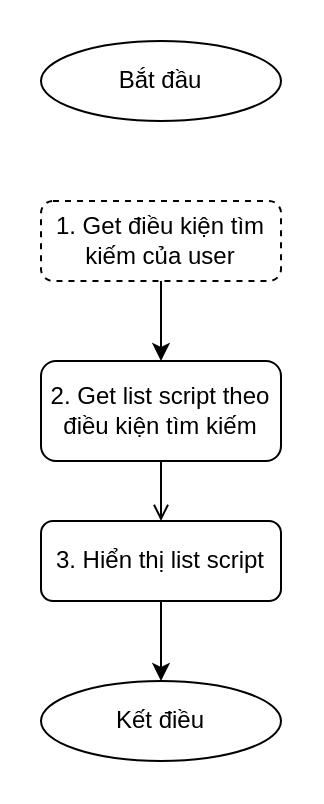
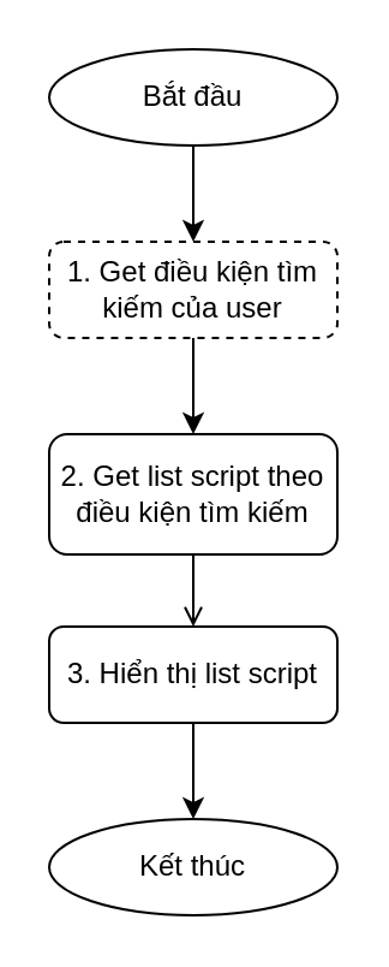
  <mxCell id="0" />
  <mxCell id="1" parent="0" />
+ <mxCell id="2" style="edgeStyle=orthogonalEdgeStyle;rounded=0;orthogonalLoop=1;jettySize=auto;html=1;exitX=0.5;exitY=1;exitDx=0;exitDy=0;" edge="1" parent="1" source="3" target="5"><mxGeometry relative="1" as="geometry" /></mxCell>
  <mxCell id="3" value="Bắt đầu" style="ellipse;whiteSpace=wrap;html=1;" vertex="1" parent="1"><mxGeometry x="20" y="20" width="120" height="40" as="geometry" /></mxCell>
  <mxCell id="4" style="edgeStyle=orthogonalEdgeStyle;rounded=0;orthogonalLoop=1;jettySize=auto;html=1;exitX=0.5;exitY=1;exitDx=0;exitDy=0;entryX=0.5;entryY=0;entryDx=0;entryDy=0;" edge="1" parent="1" source="5" target="7"><mxGeometry relative="1" as="geometry" /></mxCell>
  <mxCell id="5" value="1. Get điều kiện tìm kiếm của user" style="rounded=1;whiteSpace=wrap;html=1;fontSize=12;glass=0;strokeWidth=1;shadow=0;dashed=1;" vertex="1" parent="1"><mxGeometry x="20" y="100" width="120" height="40" as="geometry" /></mxCell>
  <mxCell id="6" style="edgeStyle=orthogonalEdgeStyle;rounded=0;orthogonalLoop=1;jettySize=auto;html=1;exitX=0.5;exitY=1;exitDx=0;exitDy=0;entryX=0.5;entryY=0;entryDx=0;entryDy=0;endArrow=open;" edge="1" parent="1" source="7" target="9"><mxGeometry relative="1" as="geometry" /></mxCell>
  <mxCell id="7" value="2. Get list script theo điều kiện tìm kiếm" style="rounded=1;whiteSpace=wrap;html=1;fontSize=12;glass=0;strokeWidth=1;shadow=0;" vertex="1" parent="1"><mxGeometry x="20" y="180" width="120" height="50" as="geometry" /></mxCell>
  <mxCell id="8" style="edgeStyle=orthogonalEdgeStyle;rounded=0;orthogonalLoop=1;jettySize=auto;html=1;exitX=0.5;exitY=1;exitDx=0;exitDy=0;entryX=0.5;entryY=0;entryDx=0;entryDy=0;" edge="1" parent="1" source="9" target="10"><mxGeometry relative="1" as="geometry" /></mxCell>
  <mxCell id="9" value="3. Hiển thị list script" style="rounded=1;whiteSpace=wrap;html=1;fontSize=12;glass=0;strokeWidth=1;shadow=0;" vertex="1" parent="1"><mxGeometry x="20" y="260" width="120" height="40" as="geometry" /></mxCell>
- <mxCell id="10" value="Kết điều" style="ellipse;whiteSpace=wrap;html=1;" vertex="1" parent="1"><mxGeometry x="20" y="340" width="120" height="40" as="geometry" /></mxCell>
+ <mxCell id="10" value="Kết thúc" style="ellipse;whiteSpace=wrap;html=1;" vertex="1" parent="1"><mxGeometry x="20" y="340" width="120" height="40" as="geometry" /></mxCell>
